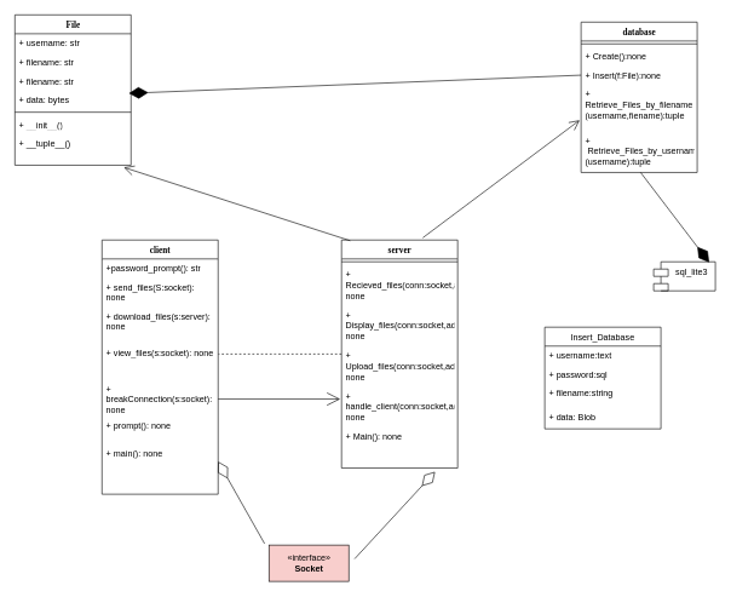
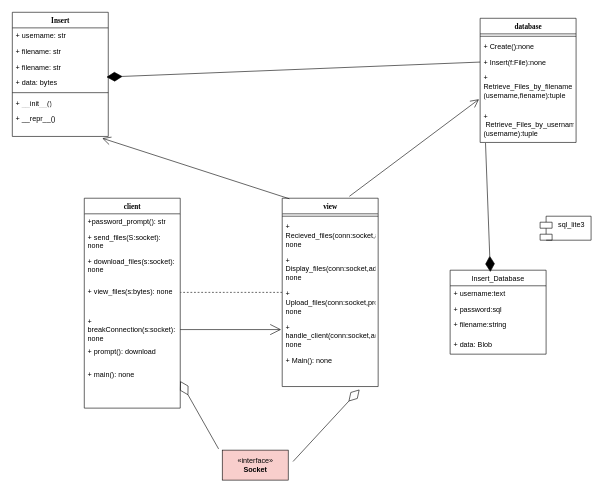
  <mxCell id="0" />
  <mxCell id="1" parent="0" />
- <mxCell id="2" value="File" style="swimlane;html=1;fontStyle=1;align=center;verticalAlign=top;childLayout=stackLayout;horizontal=1;startSize=26;horizontalStack=0;resizeParent=1;resizeLast=0;collapsible=1;marginBottom=0;swimlaneFillColor=#ffffff;rounded=0;shadow=0;comic=0;labelBackgroundColor=none;strokeWidth=1;fillColor=none;fontFamily=Verdana;fontSize=12" parent="1" vertex="1"><mxGeometry x="20" y="20" width="160" height="207" as="geometry" /></mxCell>
+ <mxCell id="2" value="Insert" style="swimlane;html=1;fontStyle=1;align=center;verticalAlign=top;childLayout=stackLayout;horizontal=1;startSize=26;horizontalStack=0;resizeParent=1;resizeLast=0;collapsible=1;marginBottom=0;swimlaneFillColor=#ffffff;rounded=0;shadow=0;comic=0;labelBackgroundColor=none;strokeWidth=1;fillColor=none;fontFamily=Verdana;fontSize=12" parent="1" vertex="1"><mxGeometry x="20" y="20" width="160" height="207" as="geometry" /></mxCell>
  <mxCell id="3" value="+ username: str" style="text;html=1;strokeColor=none;fillColor=none;align=left;verticalAlign=top;spacingLeft=4;spacingRight=4;whiteSpace=wrap;overflow=hidden;rotatable=0;points=[[0,0.5],[1,0.5]];portConstraint=eastwest;" parent="2" vertex="1"><mxGeometry y="26" width="160" height="26" as="geometry" /></mxCell>
  <mxCell id="4" value="+ filename: str" style="text;html=1;strokeColor=none;fillColor=none;align=left;verticalAlign=top;spacingLeft=4;spacingRight=4;whiteSpace=wrap;overflow=hidden;rotatable=0;points=[[0,0.5],[1,0.5]];portConstraint=eastwest;" parent="2" vertex="1"><mxGeometry y="52" width="160" height="26" as="geometry" /></mxCell>
  <mxCell id="5" value="+ filename: str" style="text;html=1;strokeColor=none;fillColor=none;align=left;verticalAlign=top;spacingLeft=4;spacingRight=4;whiteSpace=wrap;overflow=hidden;rotatable=0;points=[[0,0.5],[1,0.5]];portConstraint=eastwest;" parent="2" vertex="1"><mxGeometry y="78" width="160" height="26" as="geometry" /></mxCell>
  <mxCell id="6" value="+ data: bytes" style="text;html=1;strokeColor=none;fillColor=none;align=left;verticalAlign=top;spacingLeft=4;spacingRight=4;whiteSpace=wrap;overflow=hidden;rotatable=0;points=[[0,0.5],[1,0.5]];portConstraint=eastwest;" parent="2" vertex="1"><mxGeometry y="104" width="160" height="26" as="geometry" /></mxCell>
  <mxCell id="7" value="" style="line;html=1;strokeWidth=1;fillColor=none;align=left;verticalAlign=middle;spacingTop=-1;spacingLeft=3;spacingRight=3;rotatable=0;labelPosition=right;points=[];portConstraint=eastwest;" parent="2" vertex="1"><mxGeometry y="130" width="160" height="8" as="geometry" /></mxCell>
  <mxCell id="8" value="+ __init__()" style="text;html=1;strokeColor=none;fillColor=none;align=left;verticalAlign=top;spacingLeft=4;spacingRight=4;whiteSpace=wrap;overflow=hidden;rotatable=0;points=[[0,0.5],[1,0.5]];portConstraint=eastwest;" parent="2" vertex="1"><mxGeometry y="138" width="160" height="26" as="geometry" /></mxCell>
- <mxCell id="9" value="+ __tuple__()" style="text;html=1;strokeColor=none;fillColor=none;align=left;verticalAlign=top;spacingLeft=4;spacingRight=4;whiteSpace=wrap;overflow=hidden;rotatable=0;points=[[0,0.5],[1,0.5]];portConstraint=eastwest;" parent="2" vertex="1"><mxGeometry y="164" width="160" height="26" as="geometry" /></mxCell>
+ <mxCell id="9" value="+ __repr__()" style="text;html=1;strokeColor=none;fillColor=none;align=left;verticalAlign=top;spacingLeft=4;spacingRight=4;whiteSpace=wrap;overflow=hidden;rotatable=0;points=[[0,0.5],[1,0.5]];portConstraint=eastwest;" parent="2" vertex="1"><mxGeometry y="164" width="160" height="26" as="geometry" /></mxCell>
  <mxCell id="10" value="database" style="swimlane;html=1;fontStyle=1;align=center;verticalAlign=top;childLayout=stackLayout;horizontal=1;startSize=26;horizontalStack=0;resizeParent=1;resizeLast=0;collapsible=1;marginBottom=0;swimlaneFillColor=#ffffff;rounded=0;shadow=0;comic=0;labelBackgroundColor=none;strokeWidth=1;fillColor=none;fontFamily=Verdana;fontSize=12" parent="1" vertex="1"><mxGeometry x="800" y="30" width="160" height="207" as="geometry" /></mxCell>
  <mxCell id="11" value="" style="line;html=1;strokeWidth=1;fillColor=none;align=left;verticalAlign=middle;spacingTop=-1;spacingLeft=3;spacingRight=3;rotatable=0;labelPosition=right;points=[];portConstraint=eastwest;" parent="10" vertex="1"><mxGeometry y="26" width="160" height="8" as="geometry" /></mxCell>
  <mxCell id="12" value="+ Create():none" style="text;html=1;strokeColor=none;fillColor=none;align=left;verticalAlign=top;spacingLeft=4;spacingRight=4;whiteSpace=wrap;overflow=hidden;rotatable=0;points=[[0,0.5],[1,0.5]];portConstraint=eastwest;" parent="10" vertex="1"><mxGeometry y="34" width="160" height="26" as="geometry" /></mxCell>
  <mxCell id="13" value="+ Insert(f:File):none" style="text;html=1;strokeColor=none;fillColor=none;align=left;verticalAlign=top;spacingLeft=4;spacingRight=4;whiteSpace=wrap;overflow=hidden;rotatable=0;points=[[0,0.5],[1,0.5]];portConstraint=eastwest;" parent="10" vertex="1"><mxGeometry y="60" width="160" height="26" as="geometry" /></mxCell>
  <mxCell id="14" value="+ Retrieve_Files_by_filename&lt;br&gt;(username,fiename):tuple" style="text;html=1;strokeColor=none;fillColor=none;align=left;verticalAlign=top;spacingLeft=4;spacingRight=4;whiteSpace=wrap;overflow=hidden;rotatable=0;points=[[0,0.5],[1,0.5]];portConstraint=eastwest;" parent="10" vertex="1"><mxGeometry y="86" width="160" height="64" as="geometry" /></mxCell>
  <mxCell id="15" value="+&#10; Retrieve_Files_by_username&#10;(username):tuple" style="text;strokeColor=none;fillColor=none;align=left;verticalAlign=top;spacingLeft=4;spacingRight=4;overflow=hidden;rotatable=0;points=[[0,0.5],[1,0.5]];portConstraint=eastwest;" vertex="1" parent="10"><mxGeometry y="150" width="160" height="50" as="geometry" /></mxCell>
  <mxCell id="16" style="edgeStyle=elbowEdgeStyle;html=1;labelBackgroundColor=none;startFill=0;startSize=8;endArrow=none;endFill=0;endSize=16;fontFamily=Verdana;fontSize=12;elbow=vertical;dashed=1;" parent="1" source="25" target="17" edge="1"><mxGeometry relative="1" as="geometry" /></mxCell>
  <mxCell id="17" value="client" style="swimlane;html=1;fontStyle=1;align=center;verticalAlign=top;childLayout=stackLayout;horizontal=1;startSize=26;horizontalStack=0;resizeParent=1;resizeLast=0;collapsible=1;marginBottom=0;swimlaneFillColor=#ffffff;rounded=0;shadow=0;comic=0;labelBackgroundColor=none;strokeWidth=1;fillColor=none;fontFamily=Verdana;fontSize=12" parent="1" vertex="1"><mxGeometry x="140" y="330" width="160" height="350" as="geometry" /></mxCell>
  <mxCell id="18" value="+password_prompt(): str" style="text;html=1;strokeColor=none;fillColor=none;align=left;verticalAlign=top;spacingLeft=4;spacingRight=4;whiteSpace=wrap;overflow=hidden;rotatable=0;points=[[0,0.5],[1,0.5]];portConstraint=eastwest;" parent="17" vertex="1"><mxGeometry y="26" width="160" height="26" as="geometry" /></mxCell>
  <mxCell id="19" value="+ send_files(S:socket): none" style="text;html=1;strokeColor=none;fillColor=none;align=left;verticalAlign=top;spacingLeft=4;spacingRight=4;whiteSpace=wrap;overflow=hidden;rotatable=0;points=[[0,0.5],[1,0.5]];portConstraint=eastwest;" parent="17" vertex="1"><mxGeometry y="52" width="160" height="40" as="geometry" /></mxCell>
- <mxCell id="20" value="+ download_files(s:server): none" style="text;html=1;strokeColor=none;fillColor=none;align=left;verticalAlign=top;spacingLeft=4;spacingRight=4;whiteSpace=wrap;overflow=hidden;rotatable=0;points=[[0,0.5],[1,0.5]];portConstraint=eastwest;" parent="17" vertex="1"><mxGeometry y="92" width="160" height="50" as="geometry" /></mxCell>
- <mxCell id="21" value="+ view_files(s:socket): none" style="text;html=1;strokeColor=none;fillColor=none;align=left;verticalAlign=top;spacingLeft=4;spacingRight=4;whiteSpace=wrap;overflow=hidden;rotatable=0;points=[[0,0.5],[1,0.5]];portConstraint=eastwest;" vertex="1" parent="17"><mxGeometry y="142" width="160" height="50" as="geometry" /></mxCell>
+ <mxCell id="20" value="+ download_files(s:socket): none" style="text;html=1;strokeColor=none;fillColor=none;align=left;verticalAlign=top;spacingLeft=4;spacingRight=4;whiteSpace=wrap;overflow=hidden;rotatable=0;points=[[0,0.5],[1,0.5]];portConstraint=eastwest;" parent="17" vertex="1"><mxGeometry y="92" width="160" height="50" as="geometry" /></mxCell>
+ <mxCell id="21" value="+ view_files(s:bytes): none" style="text;html=1;strokeColor=none;fillColor=none;align=left;verticalAlign=top;spacingLeft=4;spacingRight=4;whiteSpace=wrap;overflow=hidden;rotatable=0;points=[[0,0.5],[1,0.5]];portConstraint=eastwest;" vertex="1" parent="17"><mxGeometry y="142" width="160" height="50" as="geometry" /></mxCell>
  <mxCell id="22" value="+ breakConnection(s:socket): none" style="text;html=1;strokeColor=none;fillColor=none;align=left;verticalAlign=top;spacingLeft=4;spacingRight=4;whiteSpace=wrap;overflow=hidden;rotatable=0;points=[[0,0.5],[1,0.5]];portConstraint=eastwest;" vertex="1" parent="17"><mxGeometry y="192" width="160" height="50" as="geometry" /></mxCell>
- <mxCell id="23" value="+ prompt(): none" style="text;html=1;strokeColor=none;fillColor=none;align=left;verticalAlign=top;spacingLeft=4;spacingRight=4;whiteSpace=wrap;overflow=hidden;rotatable=0;points=[[0,0.5],[1,0.5]];portConstraint=eastwest;" vertex="1" parent="17"><mxGeometry y="242" width="160" height="38" as="geometry" /></mxCell>
+ <mxCell id="23" value="+ prompt(): download" style="text;html=1;strokeColor=none;fillColor=none;align=left;verticalAlign=top;spacingLeft=4;spacingRight=4;whiteSpace=wrap;overflow=hidden;rotatable=0;points=[[0,0.5],[1,0.5]];portConstraint=eastwest;" vertex="1" parent="17"><mxGeometry y="242" width="160" height="38" as="geometry" /></mxCell>
  <mxCell id="24" value="+ main(): none" style="text;html=1;strokeColor=none;fillColor=none;align=left;verticalAlign=top;spacingLeft=4;spacingRight=4;whiteSpace=wrap;overflow=hidden;rotatable=0;points=[[0,0.5],[1,0.5]];portConstraint=eastwest;" vertex="1" parent="17"><mxGeometry y="280" width="160" height="50" as="geometry" /></mxCell>
- <mxCell id="25" value="server" style="swimlane;html=1;fontStyle=1;align=center;verticalAlign=top;childLayout=stackLayout;horizontal=1;startSize=26;horizontalStack=0;resizeParent=1;resizeLast=0;collapsible=1;marginBottom=0;swimlaneFillColor=#ffffff;rounded=0;shadow=0;comic=0;labelBackgroundColor=none;strokeWidth=1;fillColor=none;fontFamily=Verdana;fontSize=12" parent="1" vertex="1"><mxGeometry x="470" y="330" width="160" height="314" as="geometry" /></mxCell>
+ <mxCell id="25" value="view" style="swimlane;html=1;fontStyle=1;align=center;verticalAlign=top;childLayout=stackLayout;horizontal=1;startSize=26;horizontalStack=0;resizeParent=1;resizeLast=0;collapsible=1;marginBottom=0;swimlaneFillColor=#ffffff;rounded=0;shadow=0;comic=0;labelBackgroundColor=none;strokeWidth=1;fillColor=none;fontFamily=Verdana;fontSize=12" parent="1" vertex="1"><mxGeometry x="470" y="330" width="160" height="314" as="geometry" /></mxCell>
  <mxCell id="26" value="" style="line;html=1;strokeWidth=1;fillColor=none;align=left;verticalAlign=middle;spacingTop=-1;spacingLeft=3;spacingRight=3;rotatable=0;labelPosition=right;points=[];portConstraint=eastwest;" parent="25" vertex="1"><mxGeometry y="26" width="160" height="8" as="geometry" /></mxCell>
  <mxCell id="27" value="+ Recieved_files(conn:socket,addy): none" style="text;html=1;strokeColor=none;fillColor=none;align=left;verticalAlign=top;spacingLeft=4;spacingRight=4;whiteSpace=wrap;overflow=hidden;rotatable=0;points=[[0,0.5],[1,0.5]];portConstraint=eastwest;" parent="25" vertex="1"><mxGeometry y="34" width="160" height="56" as="geometry" /></mxCell>
  <mxCell id="28" value="+ Display_files(conn:socket,addy): none" style="text;html=1;strokeColor=none;fillColor=none;align=left;verticalAlign=top;spacingLeft=4;spacingRight=4;whiteSpace=wrap;overflow=hidden;rotatable=0;points=[[0,0.5],[1,0.5]];portConstraint=eastwest;" vertex="1" parent="25"><mxGeometry y="90" width="160" height="56" as="geometry" /></mxCell>
- <mxCell id="29" value="+ Upload_files(conn:socket,addy): none" style="text;html=1;strokeColor=none;fillColor=none;align=left;verticalAlign=top;spacingLeft=4;spacingRight=4;whiteSpace=wrap;overflow=hidden;rotatable=0;points=[[0,0.5],[1,0.5]];portConstraint=eastwest;" vertex="1" parent="25"><mxGeometry y="146" width="160" height="56" as="geometry" /></mxCell>
+ <mxCell id="29" value="+ Upload_files(conn:socket,prompt): none" style="text;html=1;strokeColor=none;fillColor=none;align=left;verticalAlign=top;spacingLeft=4;spacingRight=4;whiteSpace=wrap;overflow=hidden;rotatable=0;points=[[0,0.5],[1,0.5]];portConstraint=eastwest;" vertex="1" parent="25"><mxGeometry y="146" width="160" height="56" as="geometry" /></mxCell>
  <mxCell id="30" value="+ handle_client(conn:socket,addy): none" style="text;html=1;strokeColor=none;fillColor=none;align=left;verticalAlign=top;spacingLeft=4;spacingRight=4;whiteSpace=wrap;overflow=hidden;rotatable=0;points=[[0,0.5],[1,0.5]];portConstraint=eastwest;" vertex="1" parent="25"><mxGeometry y="202" width="160" height="56" as="geometry" /></mxCell>
  <mxCell id="31" value="+ Main(): none" style="text;html=1;strokeColor=none;fillColor=none;align=left;verticalAlign=top;spacingLeft=4;spacingRight=4;whiteSpace=wrap;overflow=hidden;rotatable=0;points=[[0,0.5],[1,0.5]];portConstraint=eastwest;" vertex="1" parent="25"><mxGeometry y="258" width="160" height="56" as="geometry" /></mxCell>
  <mxCell id="32" value="sql_lite3&#10;" style="shape=module;align=left;spacingLeft=20;align=center;verticalAlign=top;" vertex="1" parent="1"><mxGeometry x="900" y="360" width="85" height="40" as="geometry" /></mxCell>
  <mxCell id="33" value="Insert_Database" style="swimlane;fontStyle=0;childLayout=stackLayout;horizontal=1;startSize=26;fillColor=none;horizontalStack=0;resizeParent=1;resizeParentMax=0;resizeLast=0;collapsible=1;marginBottom=0;" vertex="1" parent="1"><mxGeometry x="750" y="450" width="160" height="140" as="geometry" /></mxCell>
  <mxCell id="34" value="+ username:text" style="text;strokeColor=none;fillColor=none;align=left;verticalAlign=top;spacingLeft=4;spacingRight=4;overflow=hidden;rotatable=0;points=[[0,0.5],[1,0.5]];portConstraint=eastwest;" vertex="1" parent="33"><mxGeometry y="26" width="160" height="26" as="geometry" /></mxCell>
  <mxCell id="35" value="+ password:sql" style="text;strokeColor=none;fillColor=none;align=left;verticalAlign=top;spacingLeft=4;spacingRight=4;overflow=hidden;rotatable=0;points=[[0,0.5],[1,0.5]];portConstraint=eastwest;" vertex="1" parent="33"><mxGeometry y="52" width="160" height="26" as="geometry" /></mxCell>
  <mxCell id="36" value="+ filename:string" style="text;strokeColor=none;fillColor=none;align=left;verticalAlign=top;spacingLeft=4;spacingRight=4;overflow=hidden;rotatable=0;points=[[0,0.5],[1,0.5]];portConstraint=eastwest;" vertex="1" parent="33"><mxGeometry y="78" width="160" height="32" as="geometry" /></mxCell>
  <mxCell id="37" value="+ data: Blob&#10;" style="text;strokeColor=none;fillColor=none;align=left;verticalAlign=top;spacingLeft=4;spacingRight=4;overflow=hidden;rotatable=0;points=[[0,0.5],[1,0.5]];portConstraint=eastwest;" vertex="1" parent="33"><mxGeometry y="110" width="160" height="30" as="geometry" /></mxCell>
  <mxCell id="38" value="«interface»&lt;br&gt;&lt;b&gt;Socket&lt;/b&gt;" style="html=1;fillColor=#f8cecc;" vertex="1" parent="1"><mxGeometry x="370" y="750" width="110" height="50" as="geometry" /></mxCell>
  <mxCell id="39" style="edgeStyle=elbowEdgeStyle;html=1;labelBackgroundColor=none;startFill=0;startSize=8;endArrow=open;endFill=0;endSize=16;fontFamily=Verdana;fontSize=12;elbow=vertical;dashed=0;entryX=-0.012;entryY=0.304;entryDx=0;entryDy=0;entryPerimeter=0;" edge="1" parent="1" source="22" target="30"><mxGeometry relative="1" as="geometry"><mxPoint x="320" y="550" as="sourcePoint" /><mxPoint x="480" y="550" as="targetPoint" /></mxGeometry></mxCell>
  <mxCell id="40" value="" style="endArrow=open;endFill=1;endSize=12;html=1;rounded=0;exitX=0.075;exitY=0.003;exitDx=0;exitDy=0;exitPerimeter=0;" edge="1" parent="1" source="25"><mxGeometry width="160" relative="1" as="geometry"><mxPoint x="480" y="290" as="sourcePoint" /><mxPoint x="170" y="230" as="targetPoint" /></mxGeometry></mxCell>
  <mxCell id="41" value="" style="endArrow=diamondThin;endFill=1;endSize=24;html=1;rounded=0;entryX=0.981;entryY=1.154;entryDx=0;entryDy=0;entryPerimeter=0;exitX=0;exitY=0.5;exitDx=0;exitDy=0;" edge="1" parent="1" source="13" target="5"><mxGeometry width="160" relative="1" as="geometry"><mxPoint x="480" y="290" as="sourcePoint" /><mxPoint x="640" y="290" as="targetPoint" /></mxGeometry></mxCell>
  <mxCell id="42" value="" style="endArrow=diamondThin;endFill=0;endSize=24;html=1;rounded=0;entryX=0.806;entryY=1.089;entryDx=0;entryDy=0;exitX=1.073;exitY=0.38;exitDx=0;exitDy=0;exitPerimeter=0;entryPerimeter=0;" edge="1" parent="1" source="38" target="31"><mxGeometry width="160" relative="1" as="geometry"><mxPoint x="480" y="490" as="sourcePoint" /><mxPoint x="640" y="490" as="targetPoint" /></mxGeometry></mxCell>
  <mxCell id="43" value="" style="endArrow=diamondThin;endFill=0;endSize=24;html=1;rounded=0;entryX=1;entryY=0.5;entryDx=0;entryDy=0;exitX=-0.055;exitY=-0.04;exitDx=0;exitDy=0;exitPerimeter=0;" edge="1" parent="1" source="38" target="24"><mxGeometry width="160" relative="1" as="geometry"><mxPoint x="446.04" y="717" as="sourcePoint" /><mxPoint x="608.96" y="658.984" as="targetPoint" /></mxGeometry></mxCell>
  <mxCell id="44" value="" style="endArrow=open;endFill=1;endSize=12;html=1;rounded=0;exitX=0.7;exitY=-0.01;exitDx=0;exitDy=0;exitPerimeter=0;entryX=-0.012;entryY=0.766;entryDx=0;entryDy=0;entryPerimeter=0;" edge="1" parent="1" source="25" target="14"><mxGeometry width="160" relative="1" as="geometry"><mxPoint x="492" y="340.942" as="sourcePoint" /><mxPoint x="180" y="240" as="targetPoint" /></mxGeometry></mxCell>
- <mxCell id="45" value="" style="endArrow=diamondThin;endFill=1;endSize=24;html=1;rounded=0;entryX=0.9;entryY=0.02;entryDx=0;entryDy=0;entryPerimeter=0;exitX=0.513;exitY=1.14;exitDx=0;exitDy=0;exitPerimeter=0;" edge="1" parent="1" source="15" target="32"><mxGeometry width="160" relative="1" as="geometry"><mxPoint x="480" y="290" as="sourcePoint" /><mxPoint x="640" y="290" as="targetPoint" /></mxGeometry></mxCell>
+ <mxCell id="46" value="" style="endArrow=diamondThin;endFill=1;endSize=24;html=1;rounded=0;entryX=0.419;entryY=0.021;entryDx=0;entryDy=0;entryPerimeter=0;exitX=0.056;exitY=1.16;exitDx=0;exitDy=0;exitPerimeter=0;" edge="1" parent="1" source="15" target="33"><mxGeometry width="160" relative="1" as="geometry"><mxPoint x="922.96" y="242" as="sourcePoint" /><mxPoint x="1000" y="371" as="targetPoint" /></mxGeometry></mxCell>
